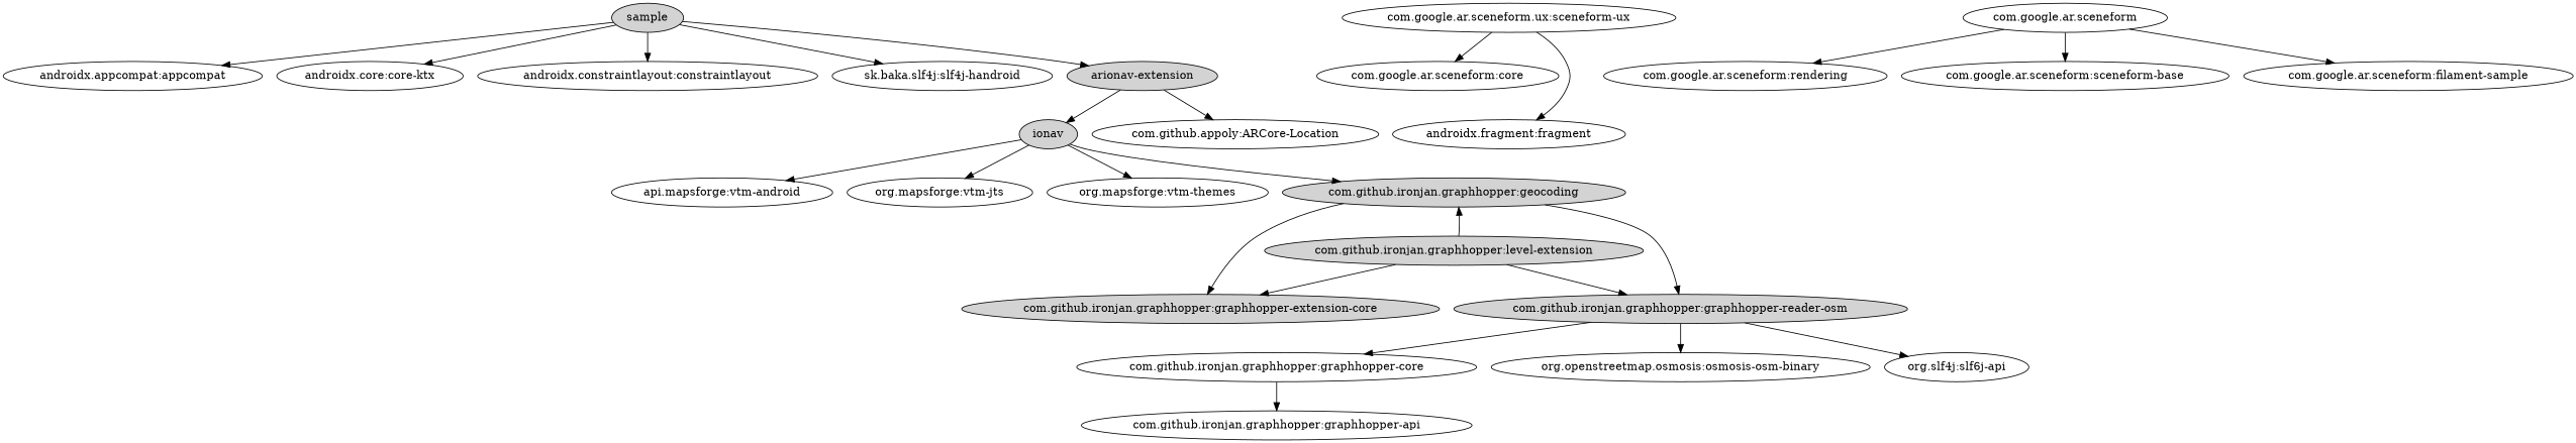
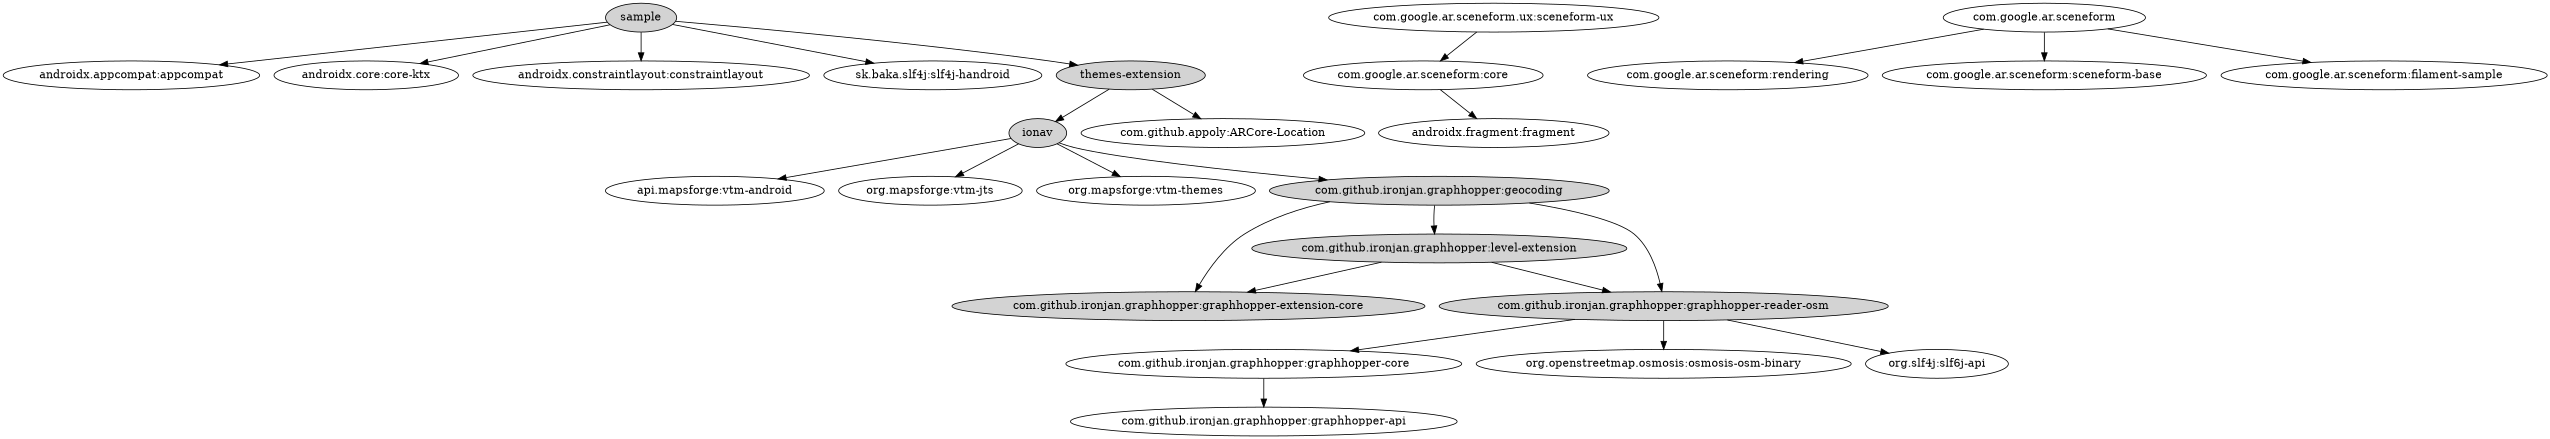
  digraph {
    sample [style=filled]
    "androidx.appcompat:appcompat"
    "androidx.core:core-ktx"
    "androidx.constraintlayout:constraintlayout"
    "sk.baka.slf4j:slf4j-handroid"
-   "arionav-extension" [style=filled]
+   "arionav-extension" [style=filled label="themes-extension"]
    ionav [style=filled]
    "com.github.appoly:ARCore-Location"
    n9 [label="api.mapsforge:vtm-android"]
    "org.mapsforge:vtm-jts"
    "org.mapsforge:vtm-themes"
    "com.github.ironjan.graphhopper:geocoding" [style=filled]
    "com.google.ar.sceneform.ux:sceneform-ux"
    "com.google.ar.sceneform:core"
    "androidx.fragment:fragment"
    "com.github.ironjan.graphhopper:graphhopper-extension-core" [style=filled]
    "com.github.ironjan.graphhopper:graphhopper-reader-osm" [style=filled]
    "com.github.ironjan.graphhopper:level-extension" [style=filled]
    "com.google.ar.sceneform"
    "com.google.ar.sceneform:rendering"
    "com.google.ar.sceneform:sceneform-base"
    n22 [label="com.google.ar.sceneform:filament-sample"]
    "com.github.ironjan.graphhopper:graphhopper-core"
    "org.openstreetmap.osmosis:osmosis-osm-binary"
    n25 [label="org.slf4j:slf6j-api"]
    "com.github.ironjan.graphhopper:graphhopper-api"
    sample -> "androidx.appcompat:appcompat"
    sample -> "androidx.core:core-ktx"
    sample -> "androidx.constraintlayout:constraintlayout"
    sample -> "sk.baka.slf4j:slf4j-handroid"
    sample -> "arionav-extension"
    "arionav-extension" -> ionav
    "arionav-extension" -> "com.github.appoly:ARCore-Location"
    ionav -> n9
    ionav -> "org.mapsforge:vtm-jts"
    ionav -> "org.mapsforge:vtm-themes"
    ionav -> "com.github.ironjan.graphhopper:geocoding"
    "com.github.ironjan.graphhopper:geocoding" -> "com.github.ironjan.graphhopper:graphhopper-extension-core"
    "com.github.ironjan.graphhopper:geocoding" -> "com.github.ironjan.graphhopper:graphhopper-reader-osm"
-   "com.github.ironjan.graphhopper:level-extension" -> "com.github.ironjan.graphhopper:geocoding"
+   "com.github.ironjan.graphhopper:geocoding" -> "com.github.ironjan.graphhopper:level-extension"
    "com.google.ar.sceneform.ux:sceneform-ux" -> "com.google.ar.sceneform:core"
-   "com.google.ar.sceneform.ux:sceneform-ux" -> "androidx.fragment:fragment"
+   "com.google.ar.sceneform:core" -> "androidx.fragment:fragment"
    "com.github.ironjan.graphhopper:graphhopper-reader-osm" -> "com.github.ironjan.graphhopper:graphhopper-core"
    "com.github.ironjan.graphhopper:graphhopper-reader-osm" -> "org.openstreetmap.osmosis:osmosis-osm-binary"
    "com.github.ironjan.graphhopper:graphhopper-reader-osm" -> n25
    "com.github.ironjan.graphhopper:level-extension" -> "com.github.ironjan.graphhopper:graphhopper-extension-core"
    "com.github.ironjan.graphhopper:level-extension" -> "com.github.ironjan.graphhopper:graphhopper-reader-osm"
    "com.google.ar.sceneform" -> "com.google.ar.sceneform:rendering"
    "com.google.ar.sceneform" -> "com.google.ar.sceneform:sceneform-base"
    "com.google.ar.sceneform" -> n22
    "com.github.ironjan.graphhopper:graphhopper-core" -> "com.github.ironjan.graphhopper:graphhopper-api"
  }
